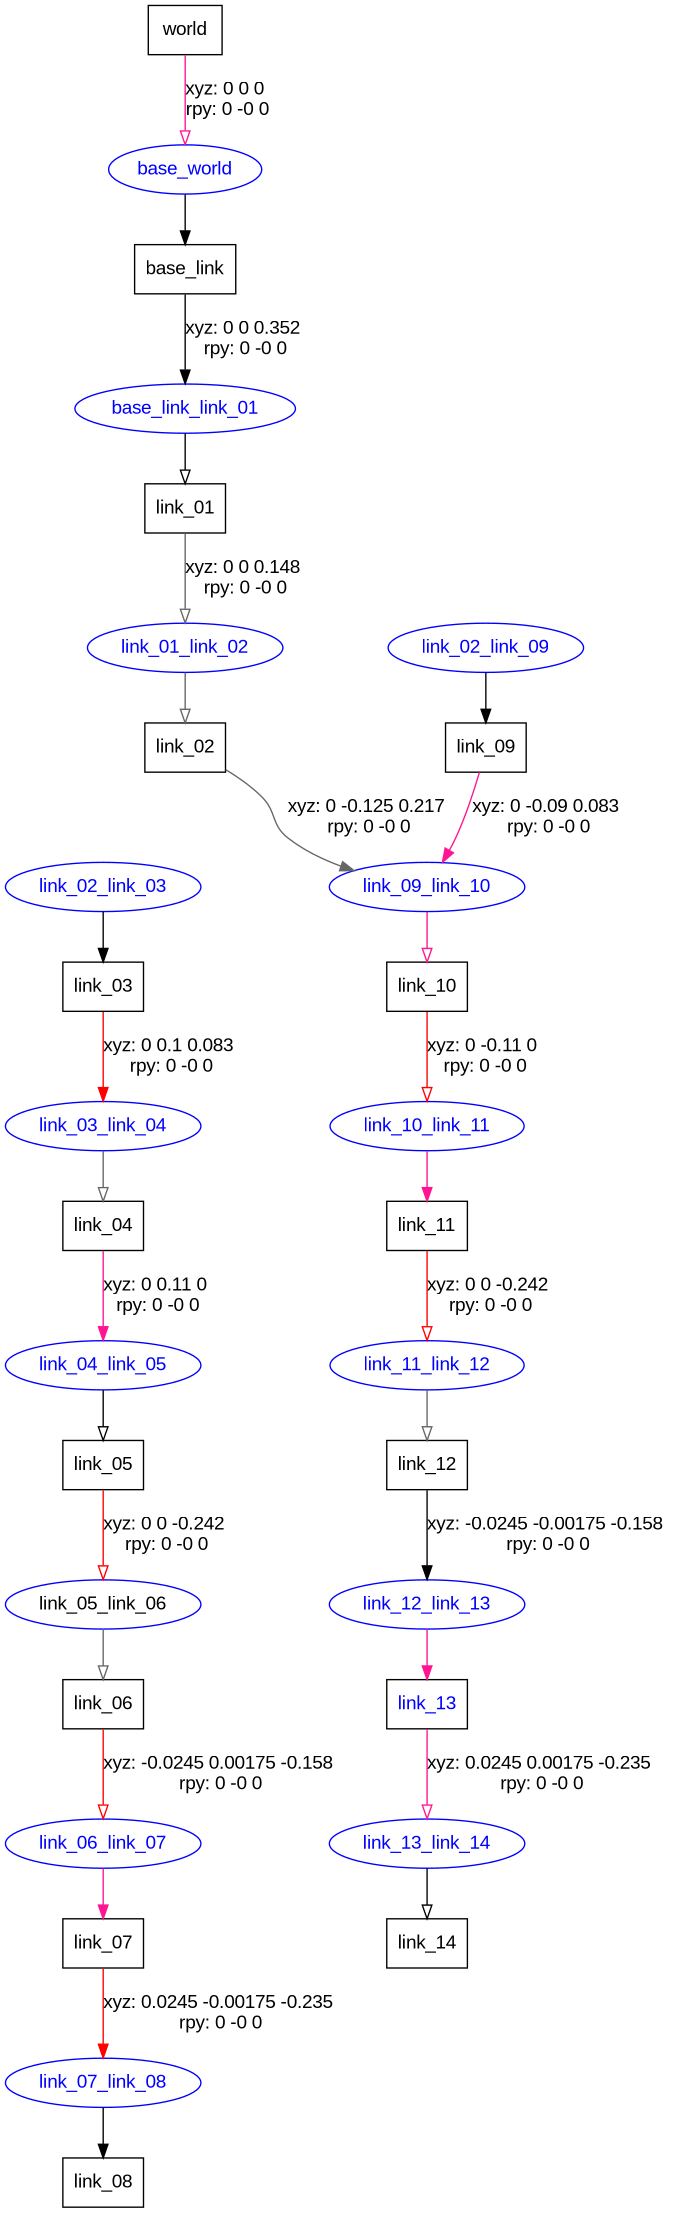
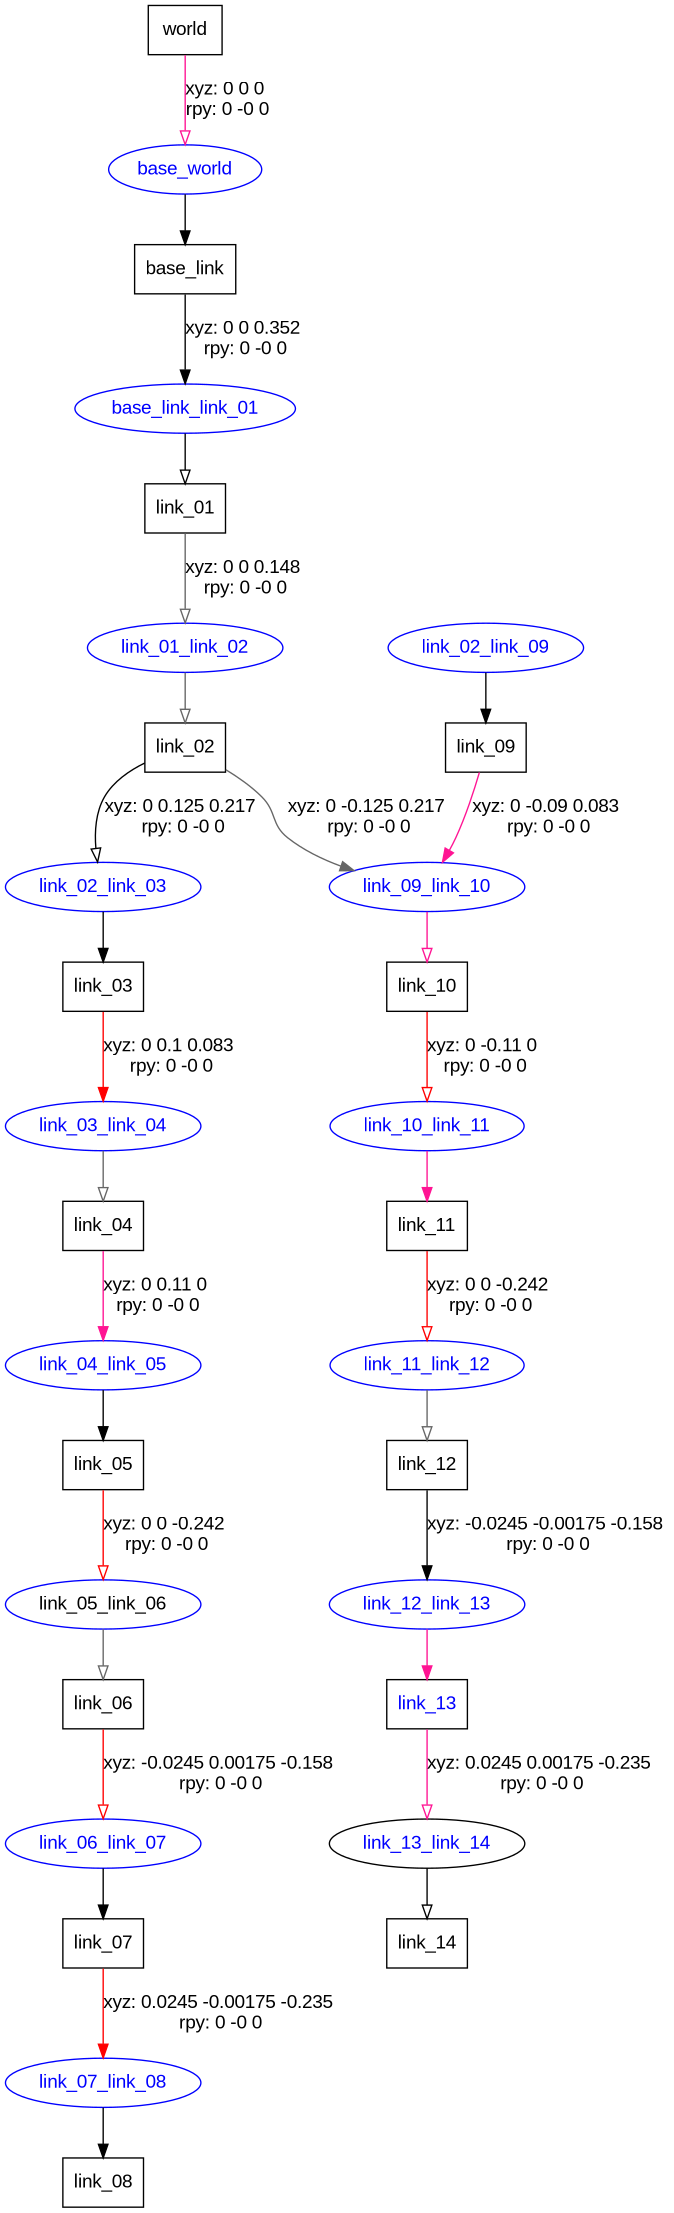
  digraph {
    fontname="Liberation Sans"
    node [fontname="Liberation Sans" shape=box]
    edge [arrowhead=onormal color=black fontname="Liberation Sans"]
    n1 [label=world]
    n2 [color=blue fontcolor=blue label=base_world shape=ellipse]
    n3 [label=base_link]
    base_link_link_01 [color=blue fontcolor=blue shape=ellipse]
    n5 [label=link_01]
    link_01_link_02 [color=blue fontcolor=blue shape=ellipse]
    n7 [label=link_02]
    link_02_link_03 [color=blue fontcolor=blue shape=ellipse]
    link_09_link_10 [color=blue fontcolor=blue shape=ellipse]
    n10 [label=link_03]
    link_02_link_09 [color=blue fontcolor=blue shape=ellipse]
    n12 [label=link_09]
    link_03_link_04 [color=blue fontcolor=blue shape=ellipse]
    n14 [label=link_04]
    link_04_link_05 [color=blue fontcolor=blue shape=ellipse]
    n16 [label=link_05]
    link_05_link_06 [color=blue fontcolor=black shape=ellipse]
    n18 [label=link_06]
    link_06_link_07 [color=blue fontcolor=blue shape=ellipse]
    n20 [label=link_07]
    link_07_link_08 [color=blue fontcolor=blue shape=ellipse]
    n22 [label=link_08]
    n23 [label=link_10]
    link_10_link_11 [color=blue fontcolor=blue shape=ellipse]
    n25 [label=link_11]
    link_11_link_12 [color=blue fontcolor=blue shape=ellipse]
    n27 [label=link_12]
    link_12_link_13 [color=blue fontcolor=blue shape=ellipse]
    n29 [fontcolor=blue label=link_13]
-   link_13_link_14 [color=blue fontcolor=blue shape=ellipse]
+   link_13_link_14 [color=black fontcolor=blue shape=ellipse]
    n31 [label=link_14]
    n1 -> n2 [color=deeppink label="xyz: 0 0 0 \nrpy: 0 -0 0"]
    n2 -> n3 [arrowhead=normal]
    n3 -> base_link_link_01 [arrowhead=normal label="xyz: 0 0 0.352 \nrpy: 0 -0 0"]
    base_link_link_01 -> n5
    n5 -> link_01_link_02 [color=gray40 label="xyz: 0 0 0.148 \nrpy: 0 -0 0"]
    link_01_link_02 -> n7 [color=gray40]
+   n7 -> link_02_link_03 [label="xyz: 0 0.125 0.217 \nrpy: 0 -0 0"]
    n7 -> link_09_link_10 [arrowhead=normal color=gray40 label="xyz: 0 -0.125 0.217 \nrpy: 0 -0 0"]
    link_02_link_03 -> n10 [arrowhead=normal]
    link_09_link_10 -> n23 [color=deeppink]
    n10 -> link_03_link_04 [arrowhead=normal color=red label="xyz: 0 0.1 0.083 \nrpy: 0 -0 0"]
    link_02_link_09 -> n12 [arrowhead=normal]
    n12 -> link_09_link_10 [arrowhead=normal color=deeppink label="xyz: 0 -0.09 0.083 \nrpy: 0 -0 0"]
    link_03_link_04 -> n14 [color=gray40]
    n14 -> link_04_link_05 [arrowhead=normal color=deeppink label="xyz: 0 0.11 0 \nrpy: 0 -0 0"]
-   link_04_link_05 -> n16
+   link_04_link_05 -> n16 [arrowhead=normal]
    n16 -> link_05_link_06 [color=red label="xyz: 0 0 -0.242 \nrpy: 0 -0 0"]
    link_05_link_06 -> n18 [color=gray40]
    n18 -> link_06_link_07 [color=red label="xyz: -0.0245 0.00175 -0.158 \nrpy: 0 -0 0"]
-   link_06_link_07 -> n20 [arrowhead=normal color=deeppink]
+   link_06_link_07 -> n20 [arrowhead=normal]
    n20 -> link_07_link_08 [arrowhead=normal color=red label="xyz: 0.0245 -0.00175 -0.235 \nrpy: 0 -0 0"]
    link_07_link_08 -> n22 [arrowhead=normal]
    n23 -> link_10_link_11 [color=red label="xyz: 0 -0.11 0 \nrpy: 0 -0 0"]
    link_10_link_11 -> n25 [arrowhead=normal color=deeppink]
    n25 -> link_11_link_12 [color=red label="xyz: 0 0 -0.242 \nrpy: 0 -0 0"]
    link_11_link_12 -> n27 [color=gray40]
    n27 -> link_12_link_13 [arrowhead=normal label="xyz: -0.0245 -0.00175 -0.158 \nrpy: 0 -0 0"]
    link_12_link_13 -> n29 [arrowhead=normal color=deeppink]
    n29 -> link_13_link_14 [color=deeppink label="xyz: 0.0245 0.00175 -0.235 \nrpy: 0 -0 0"]
    link_13_link_14 -> n31
  }
